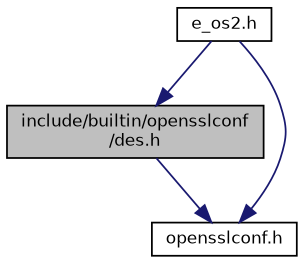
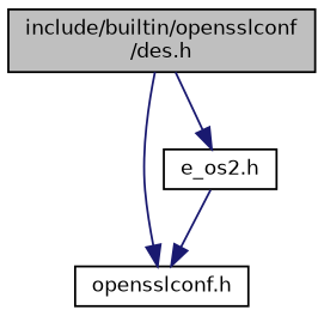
  digraph {
    node [color=black fillcolor=white fontname=Helvetica fontsize=10 shape=record style=filled]
    edge [color=midnightblue fontname=Helvetica fontsize=10 labelfontname=Helvetica labelfontsize=10 style=solid]
    n1 [fillcolor=grey75 fontcolor=black height=0.2 label="include/builtin/opensslconf\l/des.h" width=0.4]
    n2 [height=0.2 label="opensslconf.h" width=0.4]
    n3 [height=0.2 label="e_os2.h" width=0.4]
    n1 -> n2
-   n3 -> n1
+   n1 -> n3
    n3 -> n2
  }
